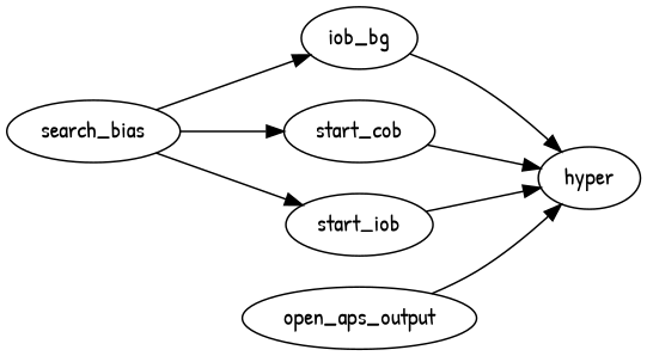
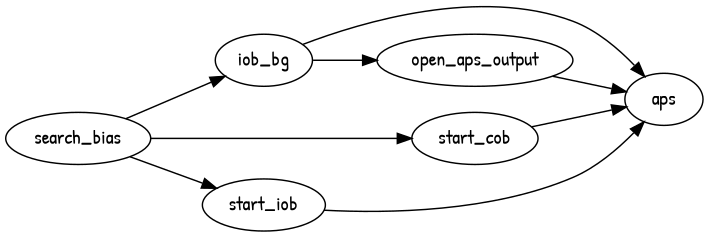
  digraph {
    fontname="Patrick Hand"
    rankdir=LR
    node [fontname="Patrick Hand"]
    edge [fontname="Patrick Hand"]
    n1 [label=iob_bg]
    search_bias
    start_cob
    start_iob
-   hyper
+   hyper [label=aps]
    open_aps_output
    n1 -> hyper
+   n1 -> open_aps_output [expected=positive included=1]
    search_bias -> n1
    search_bias -> start_cob
    search_bias -> start_iob
    start_cob -> hyper
    start_iob -> hyper
    open_aps_output -> hyper
  }
